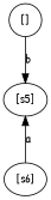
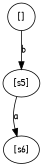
  digraph {
    fontname="Patrick Hand"
    node [fontname="Patrick Hand"]
    edge [fontname="Patrick Hand"]
    n1 [label="[]" width=0.5]
    n2 [label="[s5]" width=0.5]
    n3 [label="[s6]" width=0.5]
    n1 -> n2 [label=b]
-   n3 -> n2 [label=a]
+   n2 -> n3 [label=a]
  }
